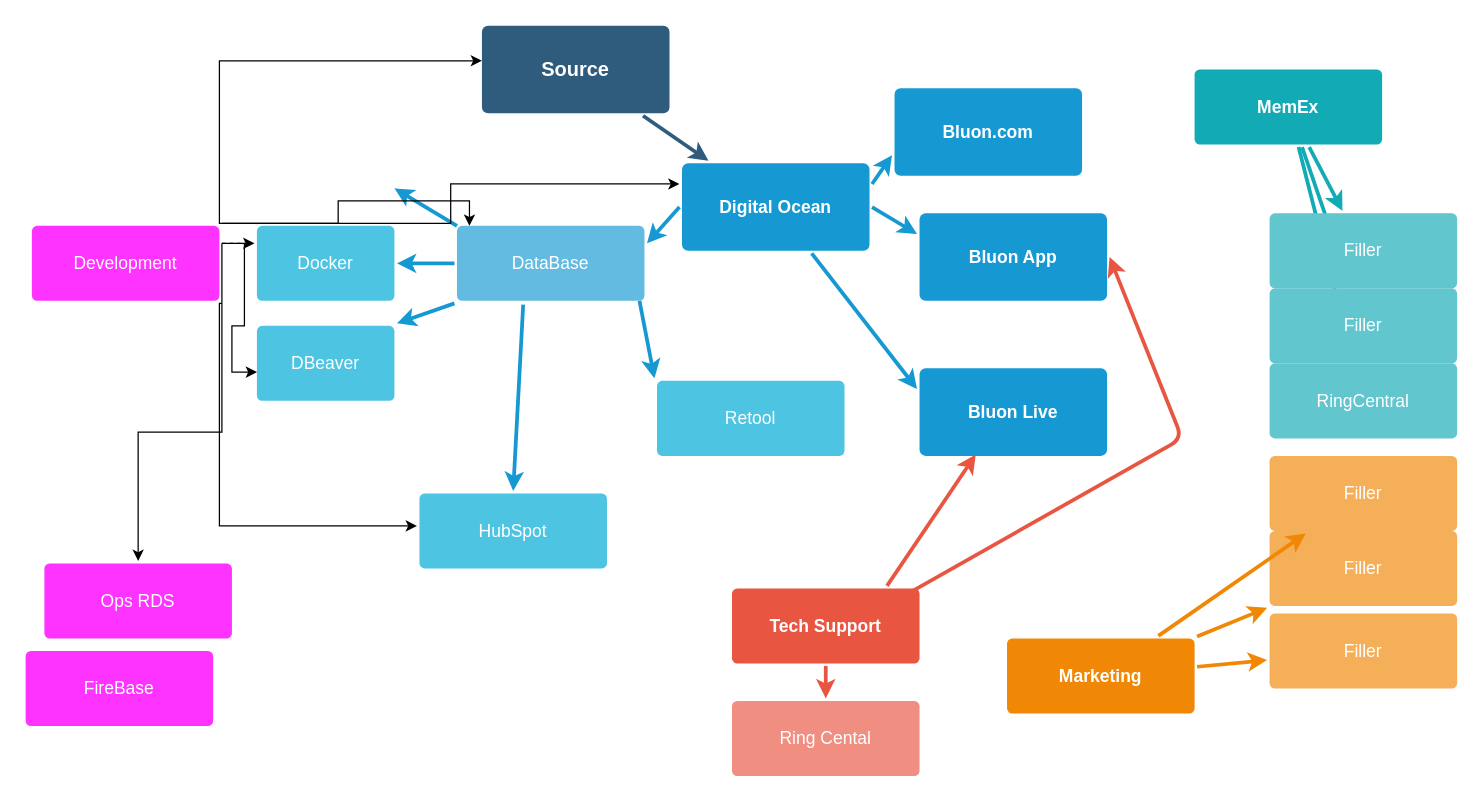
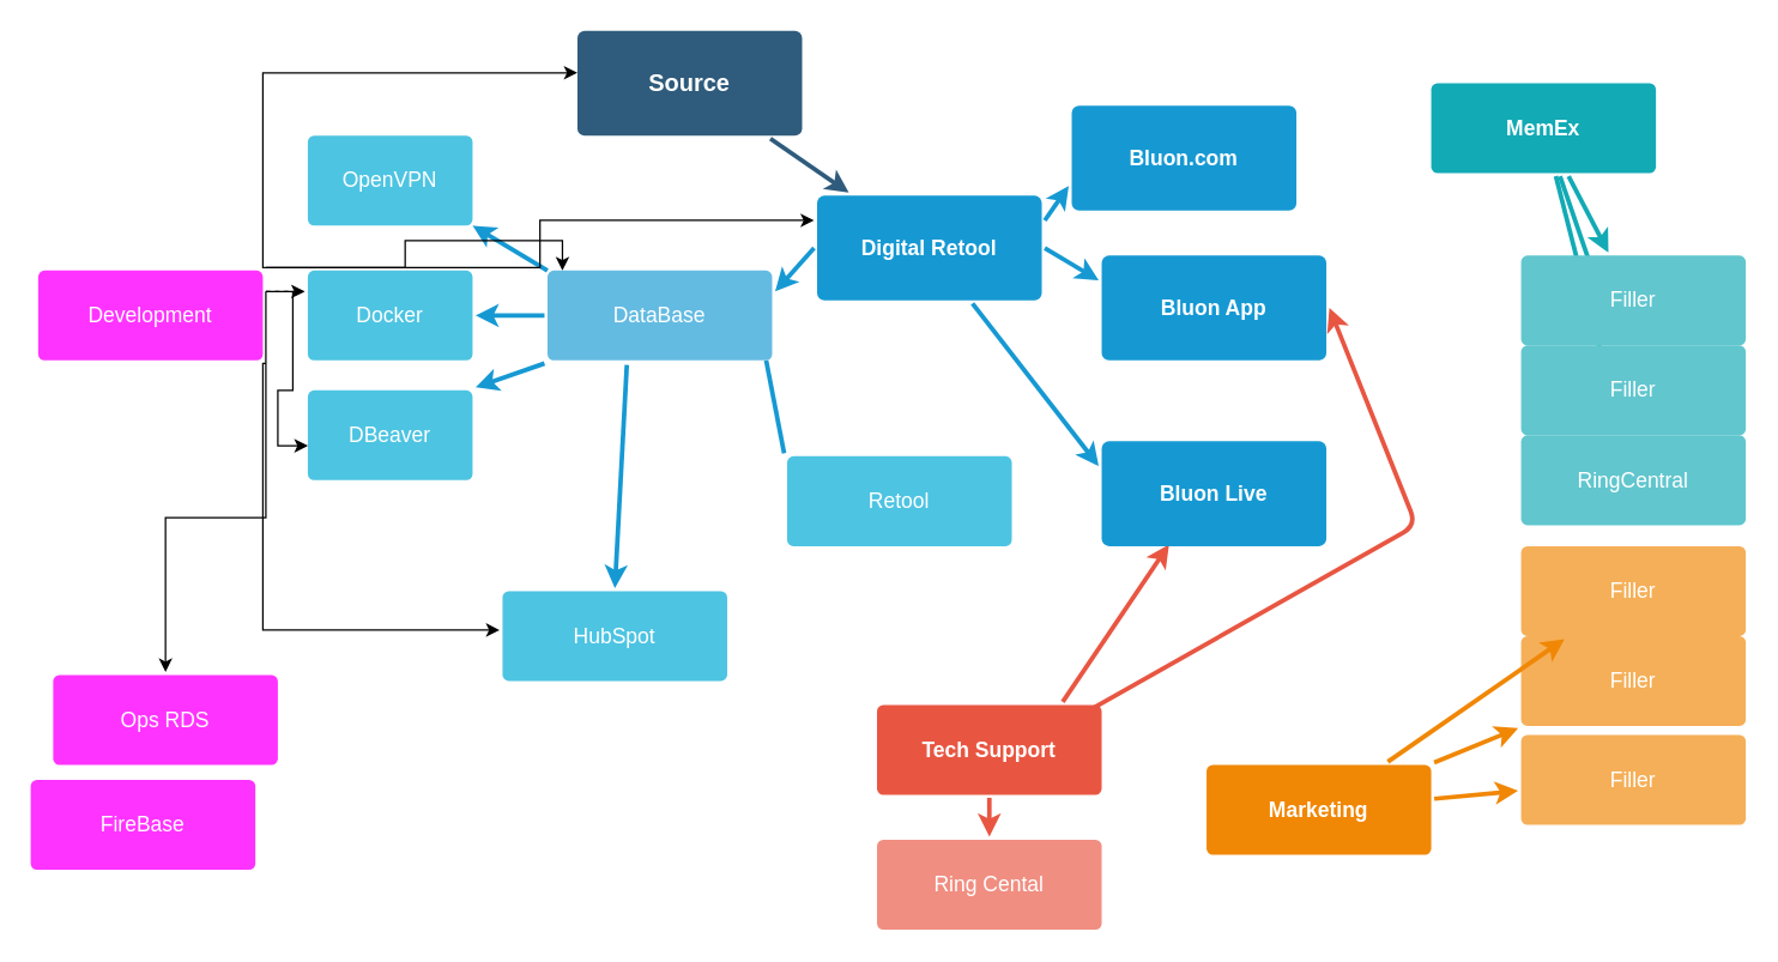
  <mxCell id="0" />
  <mxCell id="1" parent="0" />
  <mxCell id="2" value="" style="edgeStyle=none;rounded=0;jumpStyle=none;html=1;shadow=0;labelBackgroundColor=none;startArrow=none;startFill=0;endArrow=classic;endFill=1;jettySize=auto;orthogonalLoop=1;strokeColor=#2F5B7C;strokeWidth=3;fontFamily=Helvetica;fontSize=16;fontColor=#23445D;spacing=5;" parent="1" source="3" target="10" edge="1"><mxGeometry relative="1" as="geometry" /></mxCell>
  <mxCell id="3" value="Source" style="rounded=1;whiteSpace=wrap;html=1;shadow=0;labelBackgroundColor=none;strokeColor=none;strokeWidth=3;fillColor=#2F5B7C;fontFamily=Helvetica;fontSize=16;fontColor=#FFFFFF;align=center;fontStyle=1;spacing=5;arcSize=7;perimeterSpacing=2;" parent="1" vertex="1"><mxGeometry x="385" y="20" width="150" height="70" as="geometry" /></mxCell>
  <mxCell id="4" value="" style="edgeStyle=none;rounded=1;jumpStyle=none;html=1;shadow=0;labelBackgroundColor=none;startArrow=none;startFill=0;jettySize=auto;orthogonalLoop=1;strokeColor=#E85642;strokeWidth=3;fontFamily=Helvetica;fontSize=14;fontColor=#FFFFFF;spacing=5;fontStyle=1;fillColor=#b0e3e6;" parent="1" source="6" target="7" edge="1"><mxGeometry relative="1" as="geometry" /></mxCell>
  <mxCell id="5" value="" style="edgeStyle=none;rounded=1;jumpStyle=none;html=1;shadow=0;labelBackgroundColor=none;startArrow=none;startFill=0;jettySize=auto;orthogonalLoop=1;strokeColor=#E85642;strokeWidth=3;fontFamily=Helvetica;fontSize=14;fontColor=#FFFFFF;spacing=5;fontStyle=1;fillColor=#b0e3e6;exitX=0.818;exitY=0;exitDx=0;exitDy=0;exitPerimeter=0;entryX=0.305;entryY=0.959;entryDx=0;entryDy=0;entryPerimeter=0;" parent="1" source="6" target="39" edge="1"><mxGeometry relative="1" as="geometry"><mxPoint x="214.737" y="512" as="sourcePoint" /><mxPoint x="115.263" y="638" as="targetPoint" /></mxGeometry></mxCell>
  <mxCell id="6" value="Tech Support" style="rounded=1;whiteSpace=wrap;html=1;shadow=0;labelBackgroundColor=none;strokeColor=none;strokeWidth=3;fillColor=#e85642;fontFamily=Helvetica;fontSize=14;fontColor=#FFFFFF;align=center;spacing=5;fontStyle=1;arcSize=7;perimeterSpacing=2;" parent="1" vertex="1"><mxGeometry x="585" y="470" width="150" height="60" as="geometry" /></mxCell>
  <mxCell id="7" value="Ring Cental" style="rounded=1;whiteSpace=wrap;html=1;shadow=0;labelBackgroundColor=none;strokeColor=none;strokeWidth=3;fillColor=#f08e81;fontFamily=Helvetica;fontSize=14;fontColor=#FFFFFF;align=center;spacing=5;fontStyle=0;arcSize=7;perimeterSpacing=2;" parent="1" vertex="1"><mxGeometry x="585" y="560" width="150" height="60" as="geometry" /></mxCell>
- <mxCell id="8" value="" style="edgeStyle=none;rounded=0;jumpStyle=none;html=1;shadow=0;labelBackgroundColor=none;startArrow=none;startFill=0;endArrow=classic;endFill=1;jettySize=auto;orthogonalLoop=1;strokeColor=#1699D3;strokeWidth=3;fontFamily=Helvetica;fontSize=14;fontColor=#FFFFFF;spacing=5;exitX=0.961;exitY=0.969;exitDx=0;exitDy=0;entryX=0;entryY=0;entryDx=0;entryDy=0;exitPerimeter=0;" parent="1" source="11" target="29" edge="1"><mxGeometry relative="1" as="geometry"><mxPoint x="463.765" y="767.5" as="targetPoint" /></mxGeometry></mxCell>
+ <mxCell id="8" value="" style="edgeStyle=none;rounded=0;jumpStyle=none;html=1;shadow=0;labelBackgroundColor=none;startArrow=none;startFill=0;endArrow=none;endFill=1;jettySize=auto;orthogonalLoop=1;strokeColor=#1699D3;strokeWidth=3;fontFamily=Helvetica;fontSize=14;fontColor=#FFFFFF;spacing=5;exitX=0.961;exitY=0.969;exitDx=0;exitDy=0;entryX=0;entryY=0;entryDx=0;entryDy=0;exitPerimeter=0;" parent="1" source="11" target="29" edge="1"><mxGeometry relative="1" as="geometry"><mxPoint x="463.765" y="767.5" as="targetPoint" /></mxGeometry></mxCell>
  <mxCell id="9" value="" style="edgeStyle=none;rounded=0;jumpStyle=none;html=1;shadow=0;labelBackgroundColor=none;startArrow=none;startFill=0;endArrow=classic;endFill=1;jettySize=auto;orthogonalLoop=1;strokeColor=#1699D3;strokeWidth=3;fontFamily=Helvetica;fontSize=14;fontColor=#FFFFFF;spacing=5;entryX=0;entryY=0.25;entryDx=0;entryDy=0;" parent="1" source="10" target="39" edge="1"><mxGeometry relative="1" as="geometry"><mxPoint x="774.706" y="108" as="targetPoint" /></mxGeometry></mxCell>
- <mxCell id="10" value="Digital Ocean" style="rounded=1;whiteSpace=wrap;html=1;shadow=0;labelBackgroundColor=none;strokeColor=none;strokeWidth=3;fillColor=#1699d3;fontFamily=Helvetica;fontSize=14;fontColor=#FFFFFF;align=center;spacing=5;fontStyle=1;arcSize=7;perimeterSpacing=2;" parent="1" vertex="1"><mxGeometry x="545" y="130" width="150" height="70" as="geometry" /></mxCell>
+ <mxCell id="10" value="Digital Retool" style="rounded=1;whiteSpace=wrap;html=1;shadow=0;labelBackgroundColor=none;strokeColor=none;strokeWidth=3;fillColor=#1699d3;fontFamily=Helvetica;fontSize=14;fontColor=#FFFFFF;align=center;spacing=5;fontStyle=1;arcSize=7;perimeterSpacing=2;" parent="1" vertex="1"><mxGeometry x="545" y="130" width="150" height="70" as="geometry" /></mxCell>
  <mxCell id="11" value="DataBase" style="rounded=1;whiteSpace=wrap;html=1;shadow=0;labelBackgroundColor=none;strokeColor=none;strokeWidth=3;fillColor=#64bbe2;fontFamily=Helvetica;fontSize=14;fontColor=#FFFFFF;align=center;spacing=5;arcSize=7;perimeterSpacing=2;" parent="1" vertex="1"><mxGeometry x="365" y="180" width="150" height="60" as="geometry" /></mxCell>
  <mxCell id="12" value="Marketing" style="rounded=1;whiteSpace=wrap;html=1;shadow=0;labelBackgroundColor=none;strokeColor=none;strokeWidth=3;fillColor=#F08705;fontFamily=Helvetica;fontSize=14;fontColor=#FFFFFF;align=center;spacing=5;fontStyle=1;arcSize=7;perimeterSpacing=2;" parent="1" vertex="1"><mxGeometry x="805" y="510" width="150" height="60" as="geometry" /></mxCell>
  <mxCell id="13" value="Filler" style="rounded=1;whiteSpace=wrap;html=1;shadow=0;labelBackgroundColor=none;strokeColor=none;strokeWidth=3;fillColor=#f5af58;fontFamily=Helvetica;fontSize=14;fontColor=#FFFFFF;align=center;spacing=5;arcSize=7;perimeterSpacing=2;" parent="1" vertex="1"><mxGeometry x="1015" y="424" width="150" height="60" as="geometry" /></mxCell>
  <mxCell id="14" value="" style="edgeStyle=none;rounded=0;jumpStyle=none;html=1;shadow=0;labelBackgroundColor=none;startArrow=none;startFill=0;endArrow=classic;endFill=1;jettySize=auto;orthogonalLoop=1;strokeColor=#F08705;strokeWidth=3;fontFamily=Helvetica;fontSize=14;fontColor=#FFFFFF;spacing=5;" parent="1" source="12" target="13" edge="1"><mxGeometry relative="1" as="geometry" /></mxCell>
  <mxCell id="15" value="Filler" style="rounded=1;whiteSpace=wrap;html=1;shadow=0;labelBackgroundColor=none;strokeColor=none;strokeWidth=3;fillColor=#f5af58;fontFamily=Helvetica;fontSize=14;fontColor=#FFFFFF;align=center;spacing=5;arcSize=7;perimeterSpacing=2;" parent="1" vertex="1"><mxGeometry x="1015" y="364" width="150" height="60" as="geometry" /></mxCell>
  <mxCell id="16" value="" style="edgeStyle=none;rounded=0;jumpStyle=none;html=1;shadow=0;labelBackgroundColor=none;startArrow=none;startFill=0;endArrow=classic;endFill=1;jettySize=auto;orthogonalLoop=1;strokeColor=#F08705;strokeWidth=3;fontFamily=Helvetica;fontSize=14;fontColor=#FFFFFF;spacing=5;" parent="1" source="12" target="15" edge="1"><mxGeometry relative="1" as="geometry" /></mxCell>
  <mxCell id="17" value="Filler" style="rounded=1;whiteSpace=wrap;html=1;shadow=0;labelBackgroundColor=none;strokeColor=none;strokeWidth=3;fillColor=#f5af58;fontFamily=Helvetica;fontSize=14;fontColor=#FFFFFF;align=center;spacing=5;arcSize=7;perimeterSpacing=2;" parent="1" vertex="1"><mxGeometry x="1015" y="490" width="150" height="60" as="geometry" /></mxCell>
  <mxCell id="18" value="" style="edgeStyle=none;rounded=0;jumpStyle=none;html=1;shadow=0;labelBackgroundColor=none;startArrow=none;startFill=0;endArrow=classic;endFill=1;jettySize=auto;orthogonalLoop=1;strokeColor=#F08705;strokeWidth=3;fontFamily=Helvetica;fontSize=14;fontColor=#FFFFFF;spacing=5;" parent="1" source="12" target="17" edge="1"><mxGeometry relative="1" as="geometry" /></mxCell>
  <mxCell id="19" value="MemEx" style="rounded=1;whiteSpace=wrap;html=1;shadow=0;labelBackgroundColor=none;strokeColor=none;strokeWidth=3;fillColor=#12aab5;fontFamily=Helvetica;fontSize=14;fontColor=#FFFFFF;align=center;spacing=5;fontStyle=1;arcSize=7;perimeterSpacing=2;" parent="1" vertex="1"><mxGeometry x="955" y="55" width="150" height="60" as="geometry" /></mxCell>
  <mxCell id="20" value="RingCentral" style="rounded=1;whiteSpace=wrap;html=1;shadow=0;labelBackgroundColor=none;strokeColor=none;strokeWidth=3;fillColor=#61c6ce;fontFamily=Helvetica;fontSize=14;fontColor=#FFFFFF;align=center;spacing=5;fontStyle=0;arcSize=7;perimeterSpacing=2;" parent="1" vertex="1"><mxGeometry x="1015" y="290" width="150" height="60" as="geometry" /></mxCell>
  <mxCell id="21" value="" style="edgeStyle=none;rounded=1;jumpStyle=none;html=1;shadow=0;labelBackgroundColor=none;startArrow=none;startFill=0;jettySize=auto;orthogonalLoop=1;strokeColor=#12AAB5;strokeWidth=3;fontFamily=Helvetica;fontSize=14;fontColor=#FFFFFF;spacing=5;fontStyle=1;fillColor=#b0e3e6;" parent="1" source="19" target="20" edge="1"><mxGeometry relative="1" as="geometry" /></mxCell>
  <mxCell id="22" value="Filler" style="rounded=1;whiteSpace=wrap;html=1;shadow=0;labelBackgroundColor=none;strokeColor=none;strokeWidth=3;fillColor=#61c6ce;fontFamily=Helvetica;fontSize=14;fontColor=#FFFFFF;align=center;spacing=5;fontStyle=0;arcSize=7;perimeterSpacing=2;" parent="1" vertex="1"><mxGeometry x="1015" y="230" width="150" height="60" as="geometry" /></mxCell>
  <mxCell id="23" value="" style="edgeStyle=none;rounded=1;jumpStyle=none;html=1;shadow=0;labelBackgroundColor=none;startArrow=none;startFill=0;jettySize=auto;orthogonalLoop=1;strokeColor=#12AAB5;strokeWidth=3;fontFamily=Helvetica;fontSize=14;fontColor=#FFFFFF;spacing=5;fontStyle=1;fillColor=#b0e3e6;" parent="1" source="19" target="22" edge="1"><mxGeometry relative="1" as="geometry" /></mxCell>
  <mxCell id="24" value="Filler" style="rounded=1;whiteSpace=wrap;html=1;shadow=0;labelBackgroundColor=none;strokeColor=none;strokeWidth=3;fillColor=#61c6ce;fontFamily=Helvetica;fontSize=14;fontColor=#FFFFFF;align=center;spacing=5;fontStyle=0;arcSize=7;perimeterSpacing=2;" parent="1" vertex="1"><mxGeometry x="1015" y="170" width="150" height="60" as="geometry" /></mxCell>
  <mxCell id="25" value="" style="edgeStyle=none;rounded=1;jumpStyle=none;html=1;shadow=0;labelBackgroundColor=none;startArrow=none;startFill=0;jettySize=auto;orthogonalLoop=1;strokeColor=#12AAB5;strokeWidth=3;fontFamily=Helvetica;fontSize=14;fontColor=#FFFFFF;spacing=5;fontStyle=1;fillColor=#b0e3e6;" parent="1" source="19" target="24" edge="1"><mxGeometry relative="1" as="geometry" /></mxCell>
  <mxCell id="26" value="Docker" style="rounded=1;whiteSpace=wrap;html=1;shadow=0;labelBackgroundColor=none;strokeColor=none;strokeWidth=3;fillColor=#4DC4E2;fontFamily=Helvetica;fontSize=14;fontColor=#FFFFFF;align=center;spacing=5;arcSize=7;perimeterSpacing=2;" parent="1" vertex="1"><mxGeometry x="205" y="180" width="110" height="60" as="geometry" /></mxCell>
  <mxCell id="27" value="" style="edgeStyle=none;rounded=0;jumpStyle=none;html=1;shadow=0;labelBackgroundColor=none;startArrow=none;startFill=0;endArrow=classic;endFill=1;jettySize=auto;orthogonalLoop=1;strokeColor=#1699D3;strokeWidth=3;fontFamily=Helvetica;fontSize=14;fontColor=#FFFFFF;spacing=5;exitX=0;exitY=0.5;exitDx=0;exitDy=0;entryX=1;entryY=0.5;entryDx=0;entryDy=0;" parent="1" source="11" target="26" edge="1"><mxGeometry relative="1" as="geometry"><mxPoint x="514.93" y="693.488" as="sourcePoint" /><mxPoint x="442.479" y="661.5" as="targetPoint" /></mxGeometry></mxCell>
  <mxCell id="28" value="HubSpot" style="rounded=1;whiteSpace=wrap;html=1;shadow=0;labelBackgroundColor=none;strokeColor=none;strokeWidth=3;fillColor=#4DC4E2;fontFamily=Helvetica;fontSize=14;fontColor=#FFFFFF;align=center;spacing=5;arcSize=7;perimeterSpacing=2;" parent="1" vertex="1"><mxGeometry x="335" y="394" width="150" height="60" as="geometry" /></mxCell>
  <mxCell id="29" value="Retool" style="rounded=1;whiteSpace=wrap;html=1;shadow=0;labelBackgroundColor=none;strokeColor=none;strokeWidth=3;fillColor=#4DC4E2;fontFamily=Helvetica;fontSize=14;fontColor=#FFFFFF;align=center;spacing=5;arcSize=7;perimeterSpacing=2;" parent="1" vertex="1"><mxGeometry x="525" y="304" width="150" height="60" as="geometry" /></mxCell>
  <mxCell id="30" value="" style="edgeStyle=none;rounded=0;jumpStyle=none;html=1;shadow=0;labelBackgroundColor=none;startArrow=none;startFill=0;endArrow=classic;endFill=1;jettySize=auto;orthogonalLoop=1;strokeColor=#1699D3;strokeWidth=3;fontFamily=Helvetica;fontSize=14;fontColor=#FFFFFF;spacing=5;exitX=0.357;exitY=1.016;exitDx=0;exitDy=0;entryX=0.5;entryY=0;entryDx=0;entryDy=0;exitPerimeter=0;" parent="1" source="11" target="28" edge="1"><mxGeometry relative="1" as="geometry"><mxPoint x="511" y="693.5" as="sourcePoint" /><mxPoint x="465" y="719.5" as="targetPoint" /></mxGeometry></mxCell>
  <mxCell id="31" value="" style="edgeStyle=none;rounded=0;jumpStyle=none;html=1;shadow=0;labelBackgroundColor=none;startArrow=none;startFill=0;endArrow=classic;endFill=1;jettySize=auto;orthogonalLoop=1;strokeColor=#1699D3;strokeWidth=3;fontFamily=Helvetica;fontSize=14;fontColor=#FFFFFF;spacing=5;" parent="1" edge="1"><mxGeometry relative="1" as="geometry"><mxPoint x="365" y="180" as="sourcePoint" /><mxPoint x="315" y="150" as="targetPoint" /></mxGeometry></mxCell>
  <mxCell id="32" value="" style="edgeStyle=none;rounded=0;jumpStyle=none;html=1;shadow=0;labelBackgroundColor=none;startArrow=none;startFill=0;endArrow=classic;endFill=1;jettySize=auto;orthogonalLoop=1;strokeColor=#1699D3;strokeWidth=3;fontFamily=Helvetica;fontSize=14;fontColor=#FFFFFF;spacing=5;exitX=0;exitY=1;exitDx=0;exitDy=0;entryX=1;entryY=0;entryDx=0;entryDy=0;" parent="1" source="11" target="33" edge="1"><mxGeometry relative="1" as="geometry"><mxPoint x="675" y="739.5" as="sourcePoint" /><mxPoint x="725" y="729.5" as="targetPoint" /></mxGeometry></mxCell>
  <mxCell id="33" value="DBeaver" style="rounded=1;whiteSpace=wrap;html=1;shadow=0;labelBackgroundColor=none;strokeColor=none;strokeWidth=3;fillColor=#4DC4E2;fontFamily=Helvetica;fontSize=14;fontColor=#FFFFFF;align=center;spacing=5;arcSize=7;perimeterSpacing=2;" parent="1" vertex="1"><mxGeometry x="205" y="260" width="110" height="60" as="geometry" /></mxCell>
- <mxCell id="34" value="OpenVPN" style="rounded=1;whiteSpace=wrap;html=1;shadow=0;labelBackgroundColor=none;strokeColor=none;strokeWidth=3;fillColor=#ffffff;fontFamily=Helvetica;fontSize=14;fontColor=#FFFFFF;align=center;spacing=5;arcSize=7;perimeterSpacing=2;" parent="1" vertex="1"><mxGeometry x="205" y="90" width="110" height="60" as="geometry" /></mxCell>
+ <mxCell id="34" value="OpenVPN" style="rounded=1;whiteSpace=wrap;html=1;shadow=0;labelBackgroundColor=none;strokeColor=none;strokeWidth=3;fillColor=#4DC4E2;fontFamily=Helvetica;fontSize=14;fontColor=#FFFFFF;align=center;spacing=5;arcSize=7;perimeterSpacing=2;" parent="1" vertex="1"><mxGeometry x="205" y="90" width="110" height="60" as="geometry" /></mxCell>
  <mxCell id="35" value="Bluon.com" style="rounded=1;whiteSpace=wrap;html=1;shadow=0;labelBackgroundColor=none;strokeColor=none;strokeWidth=3;fillColor=#1699d3;fontFamily=Helvetica;fontSize=14;fontColor=#FFFFFF;align=center;spacing=5;fontStyle=1;arcSize=7;perimeterSpacing=2;" parent="1" vertex="1"><mxGeometry x="715" y="70" width="150" height="70" as="geometry" /></mxCell>
  <mxCell id="36" value="" style="edgeStyle=none;rounded=0;jumpStyle=none;html=1;shadow=0;labelBackgroundColor=none;startArrow=none;startFill=0;endArrow=classic;endFill=1;jettySize=auto;orthogonalLoop=1;strokeColor=#1699D3;strokeWidth=3;fontFamily=Helvetica;fontSize=14;fontColor=#FFFFFF;spacing=5;exitX=1;exitY=0.25;exitDx=0;exitDy=0;entryX=0;entryY=0.75;entryDx=0;entryDy=0;" parent="1" source="10" target="35" edge="1"><mxGeometry relative="1" as="geometry"><mxPoint x="736.369" y="64" as="sourcePoint" /><mxPoint x="843.624" y="290" as="targetPoint" /></mxGeometry></mxCell>
  <mxCell id="37" value="" style="edgeStyle=none;rounded=0;jumpStyle=none;html=1;shadow=0;labelBackgroundColor=none;startArrow=none;startFill=0;endArrow=classic;endFill=1;jettySize=auto;orthogonalLoop=1;strokeColor=#1699D3;strokeWidth=3;fontFamily=Helvetica;fontSize=14;fontColor=#FFFFFF;spacing=5;exitX=0;exitY=0.5;exitDx=0;exitDy=0;entryX=1;entryY=0.25;entryDx=0;entryDy=0;" parent="1" source="10" target="11" edge="1"><mxGeometry relative="1" as="geometry"><mxPoint x="737" y="97.725" as="sourcePoint" /><mxPoint x="784.706" y="118" as="targetPoint" /></mxGeometry></mxCell>
  <mxCell id="38" value="Bluon App" style="rounded=1;whiteSpace=wrap;html=1;shadow=0;labelBackgroundColor=none;strokeColor=none;strokeWidth=3;fillColor=#1699d3;fontFamily=Helvetica;fontSize=14;fontColor=#FFFFFF;align=center;spacing=5;fontStyle=1;arcSize=7;perimeterSpacing=2;" parent="1" vertex="1"><mxGeometry x="735" y="170" width="150" height="70" as="geometry" /></mxCell>
  <mxCell id="39" value="Bluon Live" style="rounded=1;whiteSpace=wrap;html=1;shadow=0;labelBackgroundColor=none;strokeColor=none;strokeWidth=3;fillColor=#1699d3;fontFamily=Helvetica;fontSize=14;fontColor=#FFFFFF;align=center;spacing=5;fontStyle=1;arcSize=7;perimeterSpacing=2;" parent="1" vertex="1"><mxGeometry x="735" y="294" width="150" height="70" as="geometry" /></mxCell>
  <mxCell id="40" style="edgeStyle=orthogonalEdgeStyle;rounded=0;orthogonalLoop=1;jettySize=auto;html=1;exitX=1;exitY=0.25;exitDx=0;exitDy=0;entryX=0;entryY=0.25;entryDx=0;entryDy=0;dashed=1;" parent="1" source="47" target="26" edge="1"><mxGeometry relative="1" as="geometry" /></mxCell>
  <mxCell id="41" style="edgeStyle=orthogonalEdgeStyle;rounded=0;orthogonalLoop=1;jettySize=auto;html=1;exitX=1;exitY=0.25;exitDx=0;exitDy=0;" parent="1" source="47" target="51" edge="1"><mxGeometry relative="1" as="geometry" /></mxCell>
  <mxCell id="42" style="edgeStyle=orthogonalEdgeStyle;rounded=0;orthogonalLoop=1;jettySize=auto;html=1;exitX=1;exitY=0.25;exitDx=0;exitDy=0;entryX=0.018;entryY=0.609;entryDx=0;entryDy=0;entryPerimeter=0;" parent="1" source="47" target="33" edge="1"><mxGeometry relative="1" as="geometry" /></mxCell>
  <mxCell id="43" style="edgeStyle=orthogonalEdgeStyle;rounded=0;orthogonalLoop=1;jettySize=auto;html=1;exitX=1;exitY=0;exitDx=0;exitDy=0;entryX=0.078;entryY=0.031;entryDx=0;entryDy=0;entryPerimeter=0;" parent="1" source="47" target="11" edge="1"><mxGeometry relative="1" as="geometry" /></mxCell>
  <mxCell id="44" style="edgeStyle=orthogonalEdgeStyle;rounded=0;orthogonalLoop=1;jettySize=auto;html=1;exitX=1;exitY=0;exitDx=0;exitDy=0;entryX=0.013;entryY=0.405;entryDx=0;entryDy=0;entryPerimeter=0;" parent="1" source="47" target="3" edge="1"><mxGeometry relative="1" as="geometry"><Array as="points"><mxPoint x="175" y="178" /><mxPoint x="175" y="48" /></Array></mxGeometry></mxCell>
  <mxCell id="45" style="edgeStyle=orthogonalEdgeStyle;rounded=0;orthogonalLoop=1;jettySize=auto;html=1;exitX=1;exitY=0;exitDx=0;exitDy=0;entryX=0;entryY=0.25;entryDx=0;entryDy=0;" parent="1" source="47" target="10" edge="1"><mxGeometry relative="1" as="geometry" /></mxCell>
  <mxCell id="46" style="edgeStyle=orthogonalEdgeStyle;rounded=0;orthogonalLoop=1;jettySize=auto;html=1;exitX=1;exitY=1;exitDx=0;exitDy=0;" parent="1" source="47" target="28" edge="1"><mxGeometry relative="1" as="geometry"><Array as="points"><mxPoint x="175" y="242" /><mxPoint x="175" y="420" /></Array></mxGeometry></mxCell>
  <mxCell id="47" value="Development" style="rounded=1;whiteSpace=wrap;html=1;shadow=0;labelBackgroundColor=none;strokeColor=none;strokeWidth=3;fillColor=#FF33FF;fontFamily=Helvetica;fontSize=14;fontColor=#FFFFFF;align=center;spacing=5;arcSize=7;perimeterSpacing=2;" parent="1" vertex="1"><mxGeometry x="25" y="180" width="150" height="60" as="geometry" /></mxCell>
  <mxCell id="48" value="" style="edgeStyle=none;rounded=0;jumpStyle=none;html=1;shadow=0;labelBackgroundColor=none;startArrow=none;startFill=0;endArrow=classic;endFill=1;jettySize=auto;orthogonalLoop=1;strokeColor=#1699D3;strokeWidth=3;fontFamily=Helvetica;fontSize=14;fontColor=#FFFFFF;spacing=5;exitX=1;exitY=0.5;exitDx=0;exitDy=0;entryX=0;entryY=0.25;entryDx=0;entryDy=0;" parent="1" source="10" target="38" edge="1"><mxGeometry relative="1" as="geometry"><mxPoint x="707" y="156.5" as="sourcePoint" /><mxPoint x="743" y="113.5" as="targetPoint" /></mxGeometry></mxCell>
  <mxCell id="49" value="" style="edgeStyle=none;rounded=1;jumpStyle=none;html=1;shadow=0;labelBackgroundColor=none;startArrow=none;startFill=0;jettySize=auto;orthogonalLoop=1;strokeColor=#E85642;strokeWidth=3;fontFamily=Helvetica;fontSize=14;fontColor=#FFFFFF;spacing=5;fontStyle=1;fillColor=#b0e3e6;exitX=0.818;exitY=0;exitDx=0;exitDy=0;exitPerimeter=0;entryX=1;entryY=0.5;entryDx=0;entryDy=0;" edge="1" parent="1" target="38"><mxGeometry relative="1" as="geometry"><mxPoint x="718.972" y="478" as="sourcePoint" /><mxPoint x="789.97" y="372.966" as="targetPoint" /><Array as="points"><mxPoint x="945" y="350" /></Array></mxGeometry></mxCell>
  <mxCell id="50" value="FireBase" style="rounded=1;whiteSpace=wrap;html=1;shadow=0;labelBackgroundColor=none;strokeColor=none;strokeWidth=3;fillColor=#FF33FF;fontFamily=Helvetica;fontSize=14;fontColor=#FFFFFF;align=center;spacing=5;arcSize=7;perimeterSpacing=2;" vertex="1" parent="1"><mxGeometry x="20" y="520" width="150" height="60" as="geometry" /></mxCell>
  <mxCell id="51" value="Ops RDS" style="rounded=1;whiteSpace=wrap;html=1;shadow=0;labelBackgroundColor=none;strokeColor=none;strokeWidth=3;fillColor=#FF33FF;fontFamily=Helvetica;fontSize=14;fontColor=#FFFFFF;align=center;spacing=5;arcSize=7;perimeterSpacing=2;" vertex="1" parent="1"><mxGeometry x="35" y="450" width="150" height="60" as="geometry" /></mxCell>
